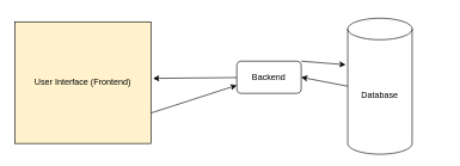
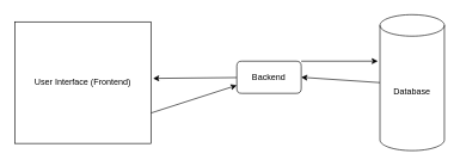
  <mxCell id="0" />
  <mxCell id="1" parent="0" />
  <mxCell id="2" style="edgeStyle=none;html=1;exitX=1;exitY=0.75;exitDx=0;exitDy=0;entryX=0;entryY=0.75;entryDx=0;entryDy=0;" edge="1" parent="1" source="3" target="8"><mxGeometry relative="1" as="geometry" /></mxCell>
- <mxCell id="3" value="User Interface (Frontend)" style="rounded=0;whiteSpace=wrap;html=1;fillColor=#fff2cc;" vertex="1" parent="1"><mxGeometry x="20" y="30" width="190" height="170" as="geometry" /></mxCell>
+ <mxCell id="3" value="User Interface (Frontend)" style="rounded=0;whiteSpace=wrap;html=1;" vertex="1" parent="1"><mxGeometry x="20" y="30" width="190" height="170" as="geometry" /></mxCell>
  <mxCell id="4" style="edgeStyle=none;html=1;exitX=0;exitY=0.5;exitDx=0;exitDy=0;exitPerimeter=0;entryX=1;entryY=0.5;entryDx=0;entryDy=0;" edge="1" parent="1" source="5" target="8"><mxGeometry relative="1" as="geometry" /></mxCell>
- <mxCell id="5" value="Database" style="shape=cylinder3;whiteSpace=wrap;html=1;boundedLbl=1;backgroundOutline=1;size=15;" vertex="1" parent="1"><mxGeometry x="485" y="25" width="90" height="190" as="geometry" /></mxCell>
+ <mxCell id="5" value="Database" style="shape=cylinder3;whiteSpace=wrap;html=1;boundedLbl=1;backgroundOutline=1;size=15;" vertex="1" parent="1"><mxGeometry x="530" y="20" width="90" height="190" as="geometry" /></mxCell>
  <mxCell id="6" style="edgeStyle=none;html=1;entryX=1.016;entryY=0.465;entryDx=0;entryDy=0;entryPerimeter=0;" edge="1" parent="1" source="8" target="3"><mxGeometry relative="1" as="geometry" /></mxCell>
  <mxCell id="7" style="edgeStyle=none;html=1;exitX=1;exitY=0;exitDx=0;exitDy=0;entryX=-0.033;entryY=0.342;entryDx=0;entryDy=0;entryPerimeter=0;" edge="1" parent="1" source="8" target="5"><mxGeometry relative="1" as="geometry" /></mxCell>
  <mxCell id="8" value="Backend" style="rounded=1;whiteSpace=wrap;html=1;" vertex="1" parent="1"><mxGeometry x="330" y="85" width="90" height="45" as="geometry" /></mxCell>
